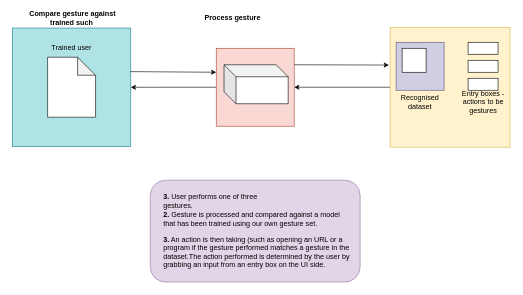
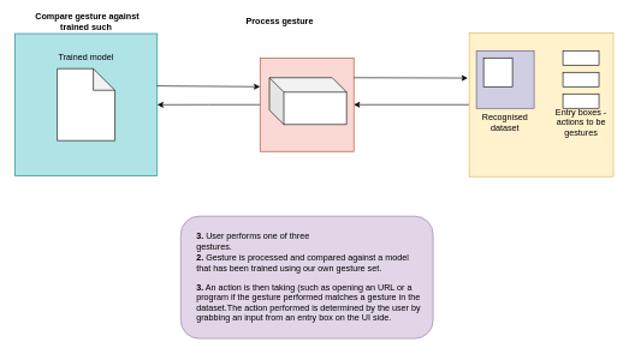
  <mxCell id="0" />
  <mxCell id="1" parent="0" />
  <mxCell id="2" value="" style="edgeStyle=orthogonalEdgeStyle;rounded=0;orthogonalLoop=1;jettySize=auto;html=1;" edge="1" parent="1" source="3" target="5"><mxGeometry relative="1" as="geometry" /></mxCell>
  <mxCell id="3" value="" style="whiteSpace=wrap;html=1;aspect=fixed;fillColor=#fff2cc;strokeColor=#d6b656;" vertex="1" parent="1"><mxGeometry x="650" y="45" width="200" height="200" as="geometry" /></mxCell>
  <mxCell id="4" value="" style="edgeStyle=orthogonalEdgeStyle;rounded=0;orthogonalLoop=1;jettySize=auto;html=1;" edge="1" parent="1" source="5" target="6"><mxGeometry relative="1" as="geometry" /></mxCell>
  <mxCell id="5" value="" style="whiteSpace=wrap;html=1;aspect=fixed;fillColor=#fad9d5;strokeColor=#ae4132;" vertex="1" parent="1"><mxGeometry x="360" y="80" width="130" height="130" as="geometry" /></mxCell>
  <mxCell id="6" value="" style="whiteSpace=wrap;html=1;aspect=fixed;fillColor=#b0e3e6;strokeColor=#0e8088;" vertex="1" parent="1"><mxGeometry x="20" y="46.25" width="197.5" height="197.5" as="geometry" /></mxCell>
  <mxCell id="7" value="" style="rounded=1;whiteSpace=wrap;html=1;fillColor=#e1d5e7;strokeColor=#9673a6;" vertex="1" parent="1"><mxGeometry x="250" y="300" width="350" height="170" as="geometry" /></mxCell>
  <mxCell id="8" value="&lt;b&gt;3. &lt;/b&gt;User performs one of three gestures." style="text;html=1;strokeColor=none;fillColor=none;align=left;verticalAlign=middle;whiteSpace=wrap;rounded=0;" vertex="1" parent="1"><mxGeometry x="270" y="320" width="210" height="30" as="geometry" /></mxCell>
  <mxCell id="9" value="&lt;b&gt;2.&lt;/b&gt; Gesture is processed and compared against a model that has been trained using our own gesture set." style="text;html=1;strokeColor=none;fillColor=none;align=left;verticalAlign=middle;whiteSpace=wrap;rounded=0;" vertex="1" parent="1"><mxGeometry x="270" y="350" width="320" height="30" as="geometry" /></mxCell>
  <mxCell id="10" value="&lt;b&gt;3.&lt;/b&gt; An action is then taking (such as opening an URL or a program if the gesture performed matches a gesture in the dataset.The action performed is determined by the user by grabbing an input from an entry box on the UI side." style="text;html=1;strokeColor=none;fillColor=none;align=left;verticalAlign=middle;whiteSpace=wrap;rounded=0;" vertex="1" parent="1"><mxGeometry x="270" y="400" width="320" height="40" as="geometry" /></mxCell>
  <mxCell id="11" value="&lt;b&gt;&amp;nbsp;Compare gesture against trained such&lt;/b&gt;" style="text;html=1;strokeColor=none;fillColor=none;align=center;verticalAlign=middle;whiteSpace=wrap;rounded=0;" vertex="1" parent="1"><mxGeometry x="38.75" y="20" width="160" height="20" as="geometry" /></mxCell>
  <mxCell id="12" value="&lt;b&gt;Process gesture&lt;/b&gt;" style="text;html=1;strokeColor=none;fillColor=none;align=center;verticalAlign=middle;whiteSpace=wrap;rounded=0;" vertex="1" parent="1"><mxGeometry x="335" y="20" width="105" height="20" as="geometry" /></mxCell>
  <mxCell id="13" value="" style="whiteSpace=wrap;html=1;aspect=fixed;fillColor=#d0cee2;strokeColor=#56517e;" vertex="1" parent="1"><mxGeometry x="660" y="70" width="80" height="80" as="geometry" /></mxCell>
  <mxCell id="14" value="" style="rounded=0;whiteSpace=wrap;html=1;" vertex="1" parent="1"><mxGeometry x="780" y="70" width="50" height="20" as="geometry" /></mxCell>
  <mxCell id="15" value="" style="rounded=0;whiteSpace=wrap;html=1;" vertex="1" parent="1"><mxGeometry x="780" y="130" width="50" height="20" as="geometry" /></mxCell>
  <mxCell id="16" value="" style="whiteSpace=wrap;html=1;aspect=fixed;" vertex="1" parent="1"><mxGeometry x="670" y="80" width="40" height="40" as="geometry" /></mxCell>
  <mxCell id="17" value="" style="rounded=0;whiteSpace=wrap;html=1;" vertex="1" parent="1"><mxGeometry x="780" y="100" width="50" height="20" as="geometry" /></mxCell>
  <mxCell id="18" value="" style="shape=note;whiteSpace=wrap;html=1;backgroundOutline=1;darkOpacity=0.05;" vertex="1" parent="1"><mxGeometry x="78.75" y="95" width="80" height="100" as="geometry" /></mxCell>
- <mxCell id="19" value="Trained user" style="text;html=1;strokeColor=none;fillColor=none;align=center;verticalAlign=middle;whiteSpace=wrap;rounded=0;" vertex="1" parent="1"><mxGeometry x="68.75" y="70" width="100" height="20" as="geometry" /></mxCell>
+ <mxCell id="19" value="Trained model" style="text;html=1;strokeColor=none;fillColor=none;align=center;verticalAlign=middle;whiteSpace=wrap;rounded=0;" vertex="1" parent="1"><mxGeometry x="68.75" y="70" width="100" height="20" as="geometry" /></mxCell>
  <mxCell id="20" value="" style="shape=cube;whiteSpace=wrap;html=1;boundedLbl=1;backgroundOutline=1;darkOpacity=0.05;darkOpacity2=0.1;" vertex="1" parent="1"><mxGeometry x="373" y="107.5" width="107" height="65" as="geometry" /></mxCell>
  <mxCell id="21" value="" style="endArrow=classic;html=1;exitX=0.997;exitY=0.368;exitDx=0;exitDy=0;exitPerimeter=0;entryX=0;entryY=0.308;entryDx=0;entryDy=0;entryPerimeter=0;" edge="1" parent="1" source="6" target="5"><mxGeometry width="50" height="50" relative="1" as="geometry"><mxPoint x="410" y="170" as="sourcePoint" /><mxPoint x="360" y="121" as="targetPoint" /></mxGeometry></mxCell>
  <mxCell id="22" value="" style="endArrow=classic;html=1;exitX=0.997;exitY=0.368;exitDx=0;exitDy=0;exitPerimeter=0;entryX=-0.01;entryY=0.315;entryDx=0;entryDy=0;entryPerimeter=0;" edge="1" parent="1" target="3"><mxGeometry width="50" height="50" relative="1" as="geometry"><mxPoint x="489.998" y="107.5" as="sourcePoint" /><mxPoint x="633.09" y="108.61" as="targetPoint" /></mxGeometry></mxCell>
  <mxCell id="23" value="Recognised dataset" style="text;html=1;strokeColor=none;fillColor=none;align=center;verticalAlign=middle;whiteSpace=wrap;rounded=0;" vertex="1" parent="1"><mxGeometry x="660" y="160" width="80" height="20" as="geometry" /></mxCell>
  <mxCell id="24" value="Entry boxes - actions to be gestures" style="text;html=1;strokeColor=none;fillColor=none;align=center;verticalAlign=middle;whiteSpace=wrap;rounded=0;" vertex="1" parent="1"><mxGeometry x="767.5" y="160" width="75" height="20" as="geometry" /></mxCell>
